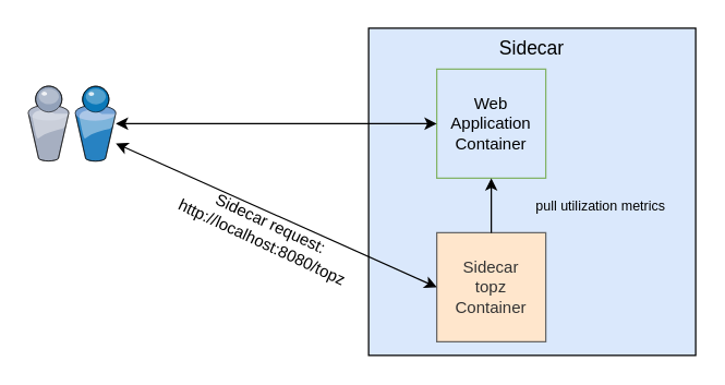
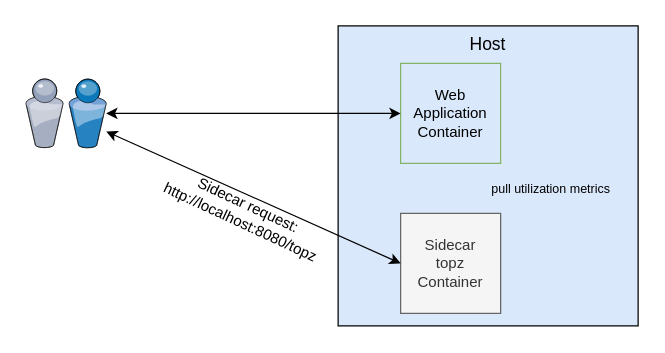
  <mxCell id="0" style=";html=1;" />
  <mxCell id="1" style=";html=1;" parent="0" />
- <mxCell id="2" value="Sidecar" style="whiteSpace=wrap;html=1;fillColor=#dae8fc;fontSize=14;verticalAlign=top;" parent="1" vertex="1"><mxGeometry x="270" y="20" width="240" height="240" as="geometry" /></mxCell>
+ <mxCell id="2" value="Host" style="whiteSpace=wrap;html=1;fillColor=#dae8fc;fontSize=14;verticalAlign=top;" parent="1" vertex="1"><mxGeometry x="270" y="20" width="240" height="240" as="geometry" /></mxCell>
  <mxCell id="3" value="" style="verticalLabelPosition=bottom;aspect=fixed;html=1;verticalAlign=top;strokeColor=none;align=center;outlineConnect=0;shape=mxgraph.citrix.users;" vertex="1" parent="1"><mxGeometry x="20" y="62.5" width="64.5" height="55" as="geometry" /></mxCell>
  <mxCell id="4" value="Web Application Container" style="whiteSpace=wrap;html=1;aspect=fixed;fillColor=#dae8fc;strokeColor=#82b366;" vertex="1" parent="1"><mxGeometry x="320" y="50" width="80" height="80" as="geometry" /></mxCell>
- <mxCell id="5" value="&lt;div&gt;Sidecar &lt;br&gt;&lt;/div&gt;&lt;div&gt;topz&lt;/div&gt;&lt;div&gt;Container&lt;br&gt;&lt;/div&gt;" style="whiteSpace=wrap;html=1;aspect=fixed;fillColor=#ffe6cc;strokeColor=#666666;fontColor=#333333;" vertex="1" parent="1"><mxGeometry x="320" y="170" width="80" height="80" as="geometry" /></mxCell>
- <mxCell id="6" value="" style="endArrow=classic;html=1;exitX=0.5;exitY=0;exitDx=0;exitDy=0;entryX=0.5;entryY=1;entryDx=0;entryDy=0;" edge="1" parent="1" source="5" target="4"><mxGeometry width="50" height="50" relative="1" as="geometry"><mxPoint x="490" y="120" as="sourcePoint" /><mxPoint x="420" y="120" as="targetPoint" /></mxGeometry></mxCell>
+ <mxCell id="5" value="&lt;div&gt;Sidecar &lt;br&gt;&lt;/div&gt;&lt;div&gt;topz&lt;/div&gt;&lt;div&gt;Container&lt;br&gt;&lt;/div&gt;" style="whiteSpace=wrap;html=1;aspect=fixed;fillColor=#f5f5f5;strokeColor=#666666;fontColor=#333333;" vertex="1" parent="1"><mxGeometry x="320" y="170" width="80" height="80" as="geometry" /></mxCell>
  <mxCell id="7" value="" style="endArrow=classic;startArrow=classic;html=1;" edge="1" parent="1" source="4" target="3"><mxGeometry width="50" height="50" relative="1" as="geometry"><mxPoint x="100" y="-20" as="sourcePoint" /><mxPoint x="110" y="91" as="targetPoint" /></mxGeometry></mxCell>
  <mxCell id="8" value="" style="endArrow=classic;startArrow=classic;html=1;exitX=0;exitY=0.5;exitDx=0;exitDy=0;" edge="1" parent="1" source="5" target="3"><mxGeometry width="50" height="50" relative="1" as="geometry"><mxPoint x="294.5" y="140" as="sourcePoint" /><mxPoint x="84.5" y="140.84" as="targetPoint" /></mxGeometry></mxCell>
  <mxCell id="9" value="Sidecar request:&lt;br&gt;http://localhost:8080/topz" style="text;html=1;resizable=0;autosize=1;align=center;verticalAlign=middle;points=[];fillColor=none;strokeColor=none;rounded=0;rotation=25;" vertex="1" parent="1"><mxGeometry x="120" y="155" width="150" height="30" as="geometry" /></mxCell>
  <mxCell id="10" value="&lt;font style=&quot;font-size: 10px&quot;&gt;pull utilization metrics&lt;/font&gt;" style="text;html=1;resizable=0;autosize=1;align=center;verticalAlign=middle;points=[];fillColor=none;strokeColor=none;rounded=0;rotation=0;" vertex="1" parent="1"><mxGeometry x="380" y="140" width="120" height="20" as="geometry" /></mxCell>
